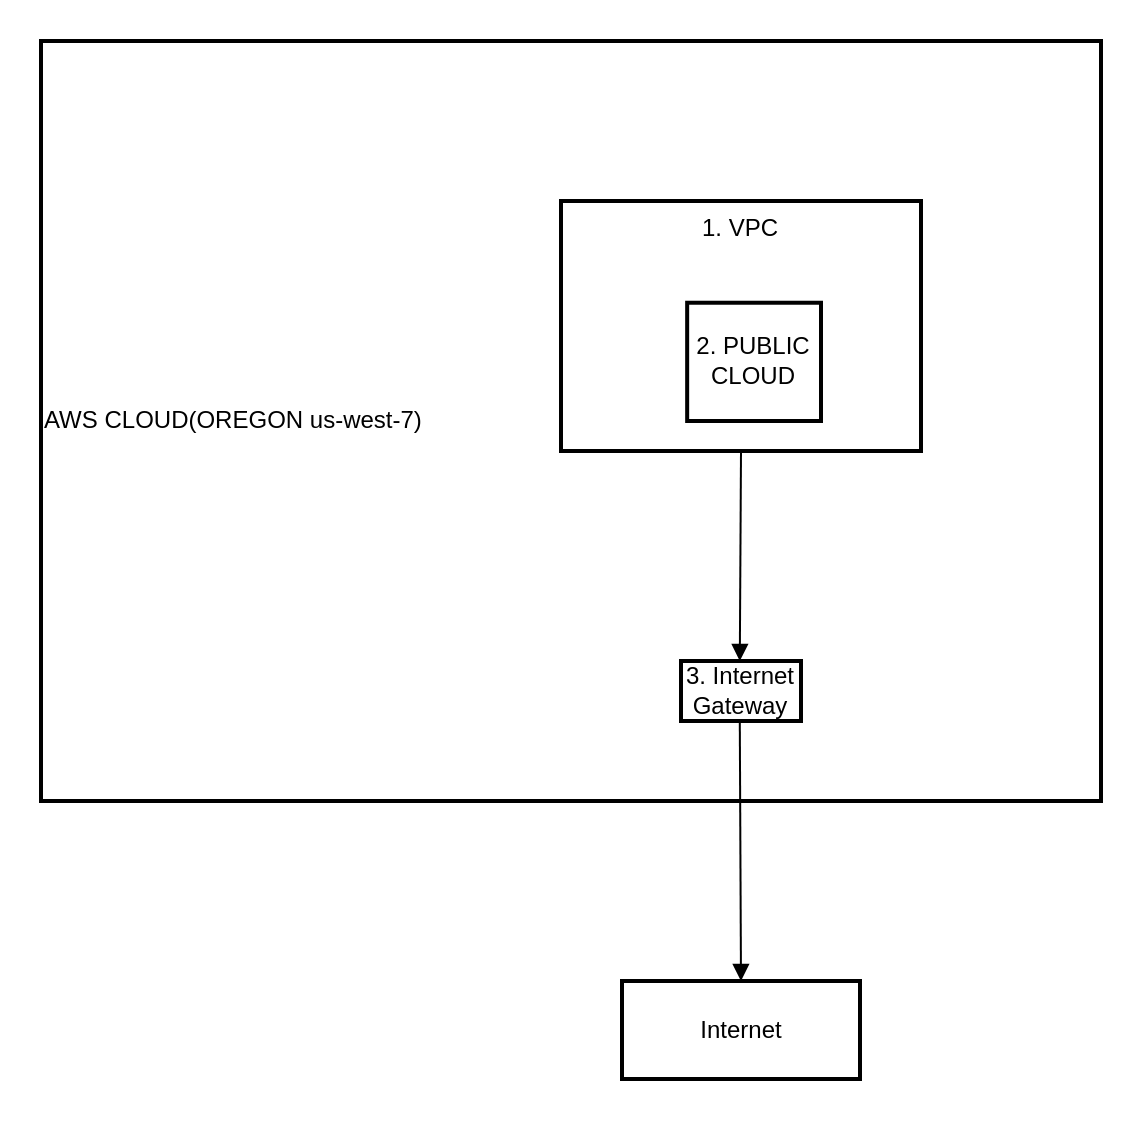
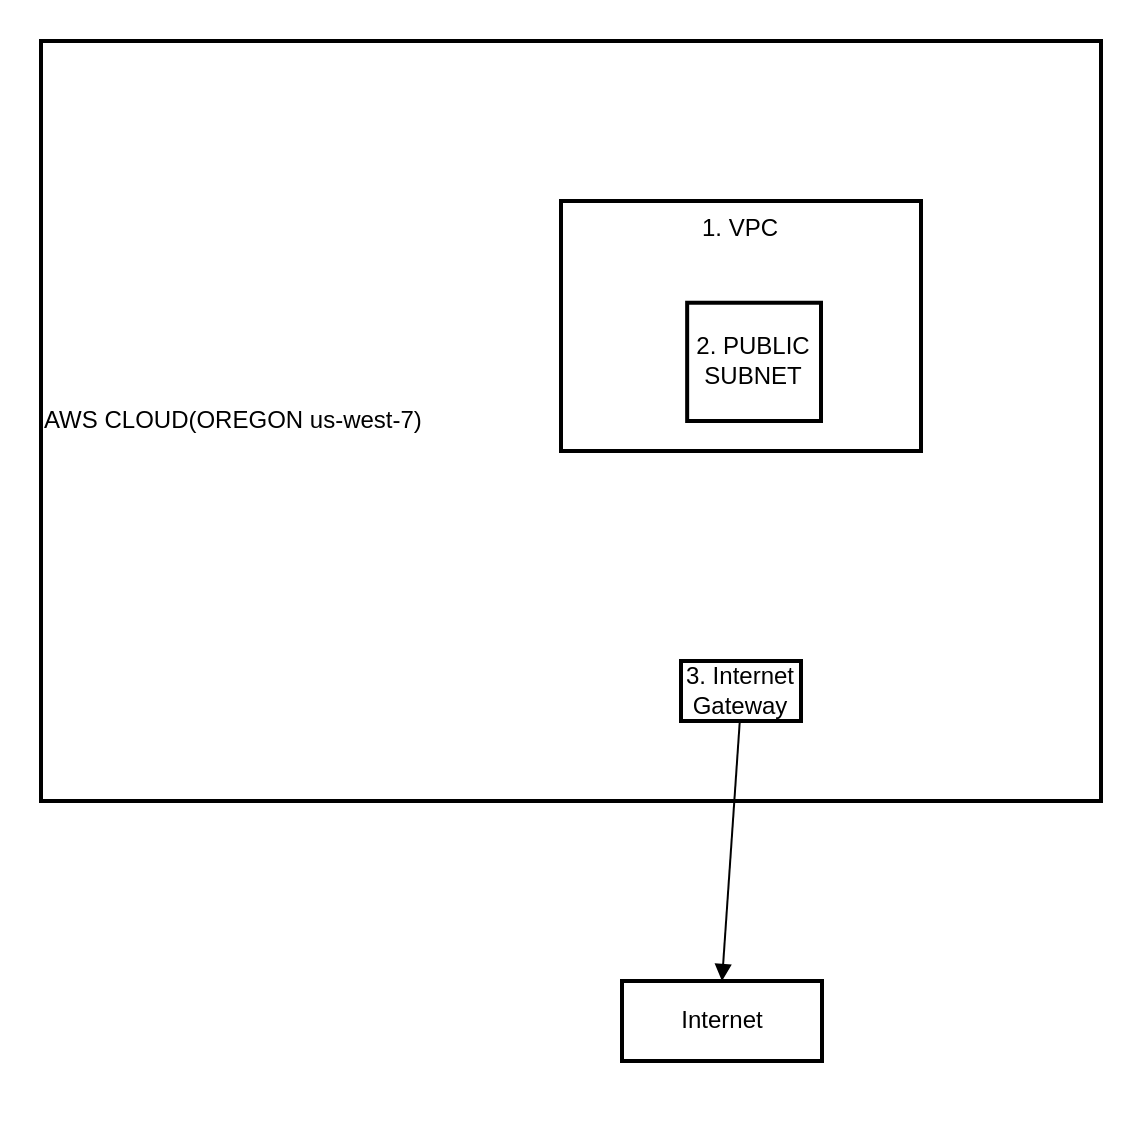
  <mxCell id="0" />
  <mxCell id="1" parent="0" />
  <mxCell id="2" value="AWS CLOUD(OREGON us-west-7)" style="whiteSpace=wrap;strokeWidth=2;align=left;" vertex="1" parent="1"><mxGeometry x="20" y="20" width="530" height="380" as="geometry" /></mxCell>
  <mxCell id="3" value="1. VPC" style="whiteSpace=wrap;strokeWidth=2;verticalAlign=top;" vertex="1" parent="1"><mxGeometry x="280" y="100" width="180" height="125" as="geometry" /></mxCell>
- <mxCell id="4" value="2. PUBLIC CLOUD" style="whiteSpace=wrap;strokeWidth=2;" vertex="1" parent="3"><mxGeometry x="63.08" y="50.87" width="66.92" height="59.13" as="geometry" /></mxCell>
+ <mxCell id="4" value="2. PUBLIC SUBNET" style="whiteSpace=wrap;strokeWidth=2;" vertex="1" parent="3"><mxGeometry x="63.08" y="50.87" width="66.92" height="59.13" as="geometry" /></mxCell>
  <mxCell id="5" value="3. Internet Gateway" style="whiteSpace=wrap;strokeWidth=2;" vertex="1" parent="1"><mxGeometry x="340" y="330" width="60" height="30" as="geometry" /></mxCell>
- <mxCell id="6" value="Internet" style="whiteSpace=wrap;strokeWidth=2;" vertex="1" parent="1"><mxGeometry x="310.5" y="490" width="119" height="49" as="geometry" /></mxCell>
+ <mxCell id="6" value="Internet" style="whiteSpace=wrap;strokeWidth=2;" vertex="1" parent="1"><mxGeometry x="310.5" y="490" width="100" height="40" as="geometry" /></mxCell>
  <mxCell id="7" value="" style="curved=1;startArrow=none;endArrow=block;exitX=0.49;exitY=1;entryX=0.5;entryY=0;rounded=0;" edge="1" parent="1" source="5" target="6"><mxGeometry relative="1" as="geometry"><Array as="points" /></mxGeometry></mxCell>
- <mxCell id="8" value="" style="curved=1;startArrow=none;endArrow=block;exitX=0.5;exitY=1;entryX=0.49;entryY=0;rounded=0;" edge="1" parent="1" source="3" target="5"><mxGeometry relative="1" as="geometry"><Array as="points" /></mxGeometry></mxCell>
